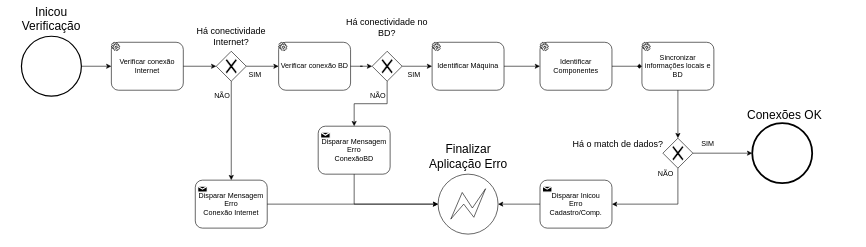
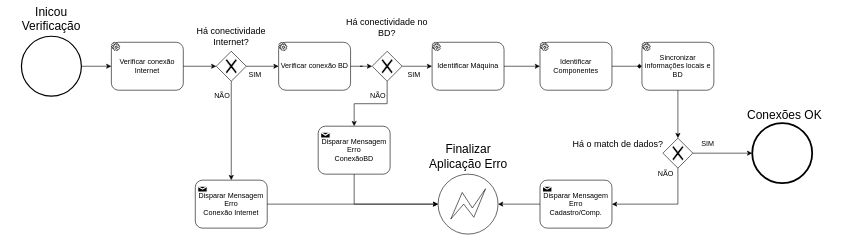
  <mxCell id="0" />
  <mxCell id="1" parent="0" />
  <mxCell id="2" style="edgeStyle=orthogonalEdgeStyle;rounded=0;orthogonalLoop=1;jettySize=auto;html=1;entryX=0;entryY=0.5;entryDx=0;entryDy=0;" parent="1" source="3" target="5" edge="1"><mxGeometry relative="1" as="geometry" /></mxCell>
  <mxCell id="3" value="" style="strokeWidth=2;html=1;shape=mxgraph.flowchart.start_2;whiteSpace=wrap;" parent="1" vertex="1"><mxGeometry x="35" y="60" width="100" height="100" as="geometry" /></mxCell>
  <mxCell id="4" value="" style="group" parent="1" vertex="1" connectable="0"><mxGeometry x="185" y="70" width="120" height="80" as="geometry" /></mxCell>
  <mxCell id="5" value="Verificar conexão&lt;br&gt;Internet" style="shape=ext;rounded=1;html=1;whiteSpace=wrap;" parent="4" vertex="1"><mxGeometry width="120" height="80" as="geometry" /></mxCell>
  <mxCell id="6" value="" style="shape=mxgraph.bpmn.service_task;html=1;outlineConnect=0;" parent="4" vertex="1"><mxGeometry width="14" height="14" as="geometry" /></mxCell>
  <mxCell id="7" value="" style="group" parent="1" vertex="1" connectable="0"><mxGeometry x="464" y="70" width="120" height="80" as="geometry" /></mxCell>
  <mxCell id="8" value="Verificar conexão BD" style="shape=ext;rounded=1;html=1;whiteSpace=wrap;" parent="7" vertex="1"><mxGeometry width="120" height="80" as="geometry" /></mxCell>
  <mxCell id="9" value="" style="shape=mxgraph.bpmn.service_task;html=1;outlineConnect=0;" parent="7" vertex="1"><mxGeometry width="14" height="14" as="geometry" /></mxCell>
  <mxCell id="10" value="&lt;font style=&quot;font-size: 20px&quot;&gt;Inicou Verificação&lt;/font&gt;" style="text;html=1;strokeColor=none;fillColor=none;align=center;verticalAlign=middle;whiteSpace=wrap;rounded=0;" parent="1" vertex="1"><mxGeometry x="20" width="130" height="20" as="geometry" y="20" /></mxCell>
  <mxCell id="11" style="edgeStyle=orthogonalEdgeStyle;rounded=0;orthogonalLoop=1;jettySize=auto;html=1;entryX=0;entryY=0.5;entryDx=0;entryDy=0;" parent="1" source="13" target="17" edge="1"><mxGeometry relative="1" as="geometry" /></mxCell>
  <mxCell id="12" style="edgeStyle=orthogonalEdgeStyle;rounded=0;orthogonalLoop=1;jettySize=auto;html=1;entryX=0.5;entryY=0;entryDx=0;entryDy=0;" parent="1" source="13" target="46" edge="1"><mxGeometry relative="1" as="geometry" /></mxCell>
  <mxCell id="13" value="" style="shape=mxgraph.bpmn.shape;html=1;verticalLabelPosition=bottom;labelBackgroundColor=#ffffff;verticalAlign=top;align=center;perimeter=rhombusPerimeter;background=gateway;outlineConnect=0;outline=none;symbol=exclusiveGw;" parent="1" vertex="1"><mxGeometry x="620" y="85" width="50" height="50" as="geometry" /></mxCell>
  <mxCell id="14" value="&lt;font style=&quot;font-size: 15px&quot;&gt;Há conectividade no BD?&lt;/font&gt;" style="text;html=1;strokeColor=none;fillColor=none;align=center;verticalAlign=middle;whiteSpace=wrap;rounded=0;" parent="1" vertex="1"><mxGeometry x="565" y="35" width="160" height="20" as="geometry" /></mxCell>
  <mxCell id="15" style="edgeStyle=orthogonalEdgeStyle;rounded=0;orthogonalLoop=1;jettySize=auto;html=1;entryX=0;entryY=0.5;entryDx=0;entryDy=0;" parent="1" source="8" target="13" edge="1"><mxGeometry relative="1" as="geometry" /></mxCell>
  <mxCell id="16" value="" style="group" parent="1" vertex="1" connectable="0"><mxGeometry x="720" y="70" width="120" height="80" as="geometry" /></mxCell>
  <mxCell id="17" value="Identificar Máquina" style="shape=ext;rounded=1;html=1;whiteSpace=wrap;" parent="16" vertex="1"><mxGeometry width="120" height="80" as="geometry" /></mxCell>
  <mxCell id="18" value="" style="shape=mxgraph.bpmn.service_task;html=1;outlineConnect=0;" parent="16" vertex="1"><mxGeometry width="14" height="14" as="geometry" /></mxCell>
  <mxCell id="19" value="" style="group" parent="1" vertex="1" connectable="0"><mxGeometry x="900" y="70" width="120" height="80" as="geometry" /></mxCell>
  <mxCell id="20" value="Identificar Componentes" style="shape=ext;rounded=1;html=1;whiteSpace=wrap;" parent="19" vertex="1"><mxGeometry width="120" height="80" as="geometry" /></mxCell>
  <mxCell id="21" value="" style="shape=mxgraph.bpmn.service_task;html=1;outlineConnect=0;" parent="19" vertex="1"><mxGeometry width="14" height="14" as="geometry" /></mxCell>
  <mxCell id="22" style="edgeStyle=orthogonalEdgeStyle;rounded=0;orthogonalLoop=1;jettySize=auto;html=1;entryX=0;entryY=0.5;entryDx=0;entryDy=0;" parent="1" source="17" target="20" edge="1"><mxGeometry relative="1" as="geometry" /></mxCell>
  <mxCell id="23" value="" style="group" parent="1" vertex="1" connectable="0"><mxGeometry x="1070" y="70" width="120" height="80" as="geometry" /></mxCell>
  <mxCell id="24" value="Sincronizar informações locais e BD" style="shape=ext;rounded=1;html=1;whiteSpace=wrap;" parent="23" vertex="1"><mxGeometry width="120" height="80" as="geometry" /></mxCell>
  <mxCell id="25" value="" style="shape=mxgraph.bpmn.service_task;html=1;outlineConnect=0;" parent="23" vertex="1"><mxGeometry width="14" height="14" as="geometry" /></mxCell>
  <mxCell id="26" style="edgeStyle=orthogonalEdgeStyle;rounded=0;orthogonalLoop=1;jettySize=auto;html=1;entryX=0;entryY=0.5;entryDx=0;entryDy=0;endArrow=diamond;" parent="1" source="20" target="24" edge="1"><mxGeometry relative="1" as="geometry" /></mxCell>
  <mxCell id="27" style="edgeStyle=orthogonalEdgeStyle;rounded=0;orthogonalLoop=1;jettySize=auto;html=1;entryX=1;entryY=0.5;entryDx=0;entryDy=0;" parent="1" source="29" target="33" edge="1"><mxGeometry relative="1" as="geometry"><Array as="points"><mxPoint x="1130" y="340" /></Array></mxGeometry></mxCell>
  <mxCell id="28" style="edgeStyle=orthogonalEdgeStyle;rounded=0;orthogonalLoop=1;jettySize=auto;html=1;entryX=0;entryY=0.5;entryDx=0;entryDy=0;" edge="1" parent="1" source="29" target="52"><mxGeometry relative="1" as="geometry" /></mxCell>
  <mxCell id="29" value="" style="shape=mxgraph.bpmn.shape;html=1;verticalLabelPosition=bottom;labelBackgroundColor=#ffffff;verticalAlign=top;align=center;perimeter=rhombusPerimeter;background=gateway;outlineConnect=0;outline=none;symbol=exclusiveGw;" parent="1" vertex="1"><mxGeometry x="1105" y="230" width="50" height="50" as="geometry" /></mxCell>
  <mxCell id="30" value="&lt;font style=&quot;font-size: 15px&quot;&gt;Há o match de dados?&lt;/font&gt;" style="text;html=1;strokeColor=none;fillColor=none;align=center;verticalAlign=middle;whiteSpace=wrap;rounded=0;" parent="1" vertex="1"><mxGeometry x="950" y="230" width="160" height="20" as="geometry" /></mxCell>
  <mxCell id="31" style="edgeStyle=orthogonalEdgeStyle;rounded=0;orthogonalLoop=1;jettySize=auto;html=1;entryX=0.5;entryY=0;entryDx=0;entryDy=0;" parent="1" source="24" target="29" edge="1"><mxGeometry relative="1" as="geometry" /></mxCell>
  <mxCell id="32" value="" style="group" parent="1" vertex="1" connectable="0"><mxGeometry x="900" y="300" width="120" height="80" as="geometry" /></mxCell>
- <mxCell id="33" value="Disparar Inicou&lt;br&gt;Erro &lt;br&gt;Cadastro/Comp." style="shape=ext;rounded=1;html=1;whiteSpace=wrap;" parent="32" vertex="1"><mxGeometry width="120" height="80" as="geometry" /></mxCell>
+ <mxCell id="33" value="Disparar Mensagem&lt;br&gt;Erro &lt;br&gt;Cadastro/Comp." style="shape=ext;rounded=1;html=1;whiteSpace=wrap;" parent="32" vertex="1"><mxGeometry width="120" height="80" as="geometry" /></mxCell>
  <mxCell id="34" value="" style="shape=message;whiteSpace=wrap;html=1;outlineConnect=0;fillColor=#000000;strokeColor=#ffffff;strokeWidth=2;" parent="32" vertex="1"><mxGeometry x="4" y="10" width="16" height="10" as="geometry" /></mxCell>
  <mxCell id="35" value="&lt;font style=&quot;font-size: 20px&quot;&gt;Finalizar Aplicação Erro&lt;/font&gt;" style="text;html=1;strokeColor=none;fillColor=none;align=center;verticalAlign=middle;whiteSpace=wrap;rounded=0;" parent="1" vertex="1"><mxGeometry x="702.5" y="250" width="155" height="20" as="geometry" /></mxCell>
  <mxCell id="36" style="edgeStyle=orthogonalEdgeStyle;rounded=0;orthogonalLoop=1;jettySize=auto;html=1;exitX=0.5;exitY=1;exitDx=0;exitDy=0;" parent="1" source="35" target="35" edge="1"><mxGeometry relative="1" as="geometry" /></mxCell>
  <mxCell id="37" value="" style="group" parent="1" vertex="1" connectable="0"><mxGeometry x="325" y="300" width="120" height="80" as="geometry" /></mxCell>
  <mxCell id="38" value="Disparar Mensagem&lt;br&gt;Erro&lt;br&gt;Conexão Internet" style="shape=ext;rounded=1;html=1;whiteSpace=wrap;" parent="37" vertex="1"><mxGeometry width="120" height="80" as="geometry" /></mxCell>
  <mxCell id="39" value="" style="shape=message;whiteSpace=wrap;html=1;outlineConnect=0;fillColor=#000000;strokeColor=#ffffff;strokeWidth=2;" parent="37" vertex="1"><mxGeometry x="4" y="10" width="16" height="10" as="geometry" /></mxCell>
  <mxCell id="40" style="edgeStyle=orthogonalEdgeStyle;rounded=0;orthogonalLoop=1;jettySize=auto;html=1;entryX=0;entryY=0.5;entryDx=0;entryDy=0;" parent="1" source="42" target="8" edge="1"><mxGeometry relative="1" as="geometry" /></mxCell>
  <mxCell id="41" style="edgeStyle=orthogonalEdgeStyle;rounded=0;orthogonalLoop=1;jettySize=auto;html=1;entryX=0.5;entryY=0;entryDx=0;entryDy=0;" parent="1" source="42" target="38" edge="1"><mxGeometry relative="1" as="geometry" /></mxCell>
  <mxCell id="42" value="" style="shape=mxgraph.bpmn.shape;html=1;verticalLabelPosition=bottom;labelBackgroundColor=#ffffff;verticalAlign=top;align=center;perimeter=rhombusPerimeter;background=gateway;outlineConnect=0;outline=none;symbol=exclusiveGw;" parent="1" vertex="1"><mxGeometry x="360" y="85" width="50" height="50" as="geometry" /></mxCell>
  <mxCell id="43" value="&lt;font style=&quot;font-size: 15px&quot;&gt;Há conectividade Internet?&lt;/font&gt;" style="text;html=1;strokeColor=none;fillColor=none;align=center;verticalAlign=middle;whiteSpace=wrap;rounded=0;" parent="1" vertex="1"><mxGeometry x="305" y="50" width="160" height="20" as="geometry" /></mxCell>
  <mxCell id="44" style="edgeStyle=orthogonalEdgeStyle;rounded=0;orthogonalLoop=1;jettySize=auto;html=1;entryX=0;entryY=0.5;entryDx=0;entryDy=0;" parent="1" source="5" target="42" edge="1"><mxGeometry relative="1" as="geometry" /></mxCell>
  <mxCell id="45" value="" style="group" parent="1" vertex="1" connectable="0"><mxGeometry x="530" y="210" width="120" height="80" as="geometry" /></mxCell>
  <mxCell id="46" value="Disparar Mensagem&lt;br&gt;Erro&lt;br&gt;ConexãoBD" style="shape=ext;rounded=1;html=1;whiteSpace=wrap;" parent="45" vertex="1"><mxGeometry width="120" height="80" as="geometry" /></mxCell>
  <mxCell id="47" value="" style="shape=message;whiteSpace=wrap;html=1;outlineConnect=0;fillColor=#000000;strokeColor=#ffffff;strokeWidth=2;" parent="45" vertex="1"><mxGeometry x="4" y="10" width="16" height="10" as="geometry" /></mxCell>
  <mxCell id="48" value="" style="shape=mxgraph.bpmn.shape;html=1;verticalLabelPosition=bottom;labelBackgroundColor=#ffffff;verticalAlign=top;align=center;perimeter=ellipsePerimeter;outlineConnect=0;outline=eventInt;symbol=error;" parent="1" vertex="1"><mxGeometry x="730" y="290" width="100" height="100" as="geometry" /></mxCell>
  <mxCell id="49" style="edgeStyle=orthogonalEdgeStyle;rounded=0;orthogonalLoop=1;jettySize=auto;html=1;entryX=0;entryY=0.5;entryDx=0;entryDy=0;" parent="1" source="46" target="48" edge="1"><mxGeometry relative="1" as="geometry"><Array as="points"><mxPoint x="590" y="340" /></Array></mxGeometry></mxCell>
  <mxCell id="50" style="edgeStyle=orthogonalEdgeStyle;rounded=0;orthogonalLoop=1;jettySize=auto;html=1;entryX=0;entryY=0.5;entryDx=0;entryDy=0;" parent="1" source="38" target="48" edge="1"><mxGeometry relative="1" as="geometry" /></mxCell>
  <mxCell id="51" style="edgeStyle=orthogonalEdgeStyle;rounded=0;orthogonalLoop=1;jettySize=auto;html=1;entryX=1;entryY=0.5;entryDx=0;entryDy=0;" parent="1" source="33" target="48" edge="1"><mxGeometry relative="1" as="geometry" /></mxCell>
  <mxCell id="52" value="" style="shape=mxgraph.bpmn.shape;html=1;verticalLabelPosition=bottom;labelBackgroundColor=#ffffff;verticalAlign=top;align=center;perimeter=ellipsePerimeter;outlineConnect=0;outline=end;symbol=general;" parent="1" vertex="1"><mxGeometry x="1254" y="205" width="100" height="100" as="geometry" /></mxCell>
  <mxCell id="53" value="SIM" style="text;html=1;strokeColor=none;fillColor=none;align=center;verticalAlign=middle;whiteSpace=wrap;rounded=0;" parent="1" vertex="1"><mxGeometry x="405" y="115" width="40" height="20" as="geometry" /></mxCell>
  <mxCell id="54" value="NÃO" style="text;html=1;strokeColor=none;fillColor=none;align=center;verticalAlign=middle;whiteSpace=wrap;rounded=0;" parent="1" vertex="1"><mxGeometry x="350" y="150" width="40" height="20" as="geometry" /></mxCell>
  <mxCell id="55" value="SIM" style="text;html=1;strokeColor=none;fillColor=none;align=center;verticalAlign=middle;whiteSpace=wrap;rounded=0;" parent="1" vertex="1"><mxGeometry x="670" y="115" width="40" height="20" as="geometry" /></mxCell>
  <mxCell id="56" value="SIM" style="text;html=1;strokeColor=none;fillColor=none;align=center;verticalAlign=middle;whiteSpace=wrap;rounded=0;" parent="1" vertex="1"><mxGeometry x="1160" y="230" width="40" height="20" as="geometry" /></mxCell>
  <mxCell id="57" value="NÃO" style="text;html=1;strokeColor=none;fillColor=none;align=center;verticalAlign=middle;whiteSpace=wrap;rounded=0;" parent="1" vertex="1"><mxGeometry x="610" y="150" width="40" height="20" as="geometry" /></mxCell>
  <mxCell id="58" value="NÃO" style="text;html=1;strokeColor=none;fillColor=none;align=center;verticalAlign=middle;whiteSpace=wrap;rounded=0;" parent="1" vertex="1"><mxGeometry x="1090" y="280" width="40" height="20" as="geometry" /></mxCell>
  <mxCell id="59" value="&lt;span style=&quot;font-size: 20px&quot;&gt;Conexões OK&lt;br&gt;&lt;/span&gt;" style="text;html=1;strokeColor=none;fillColor=none;align=center;verticalAlign=middle;whiteSpace=wrap;rounded=0;" vertex="1" parent="1"><mxGeometry x="1193.75" y="180" width="227.5" height="20" as="geometry" /></mxCell>
